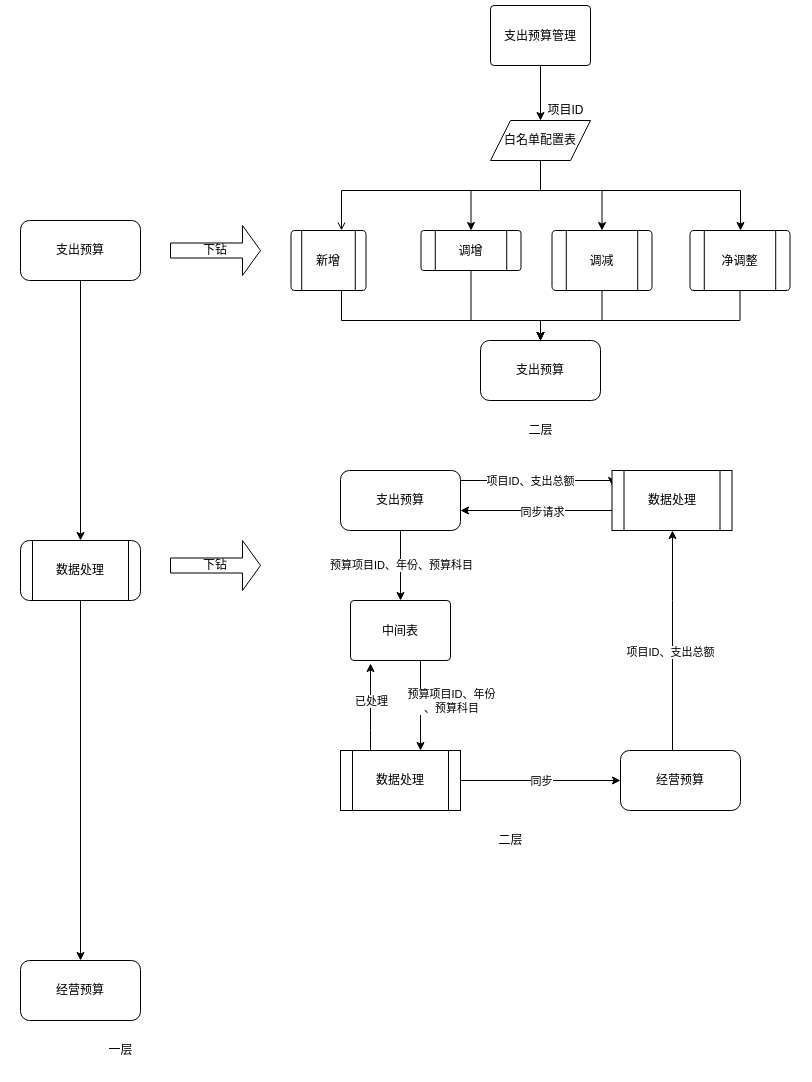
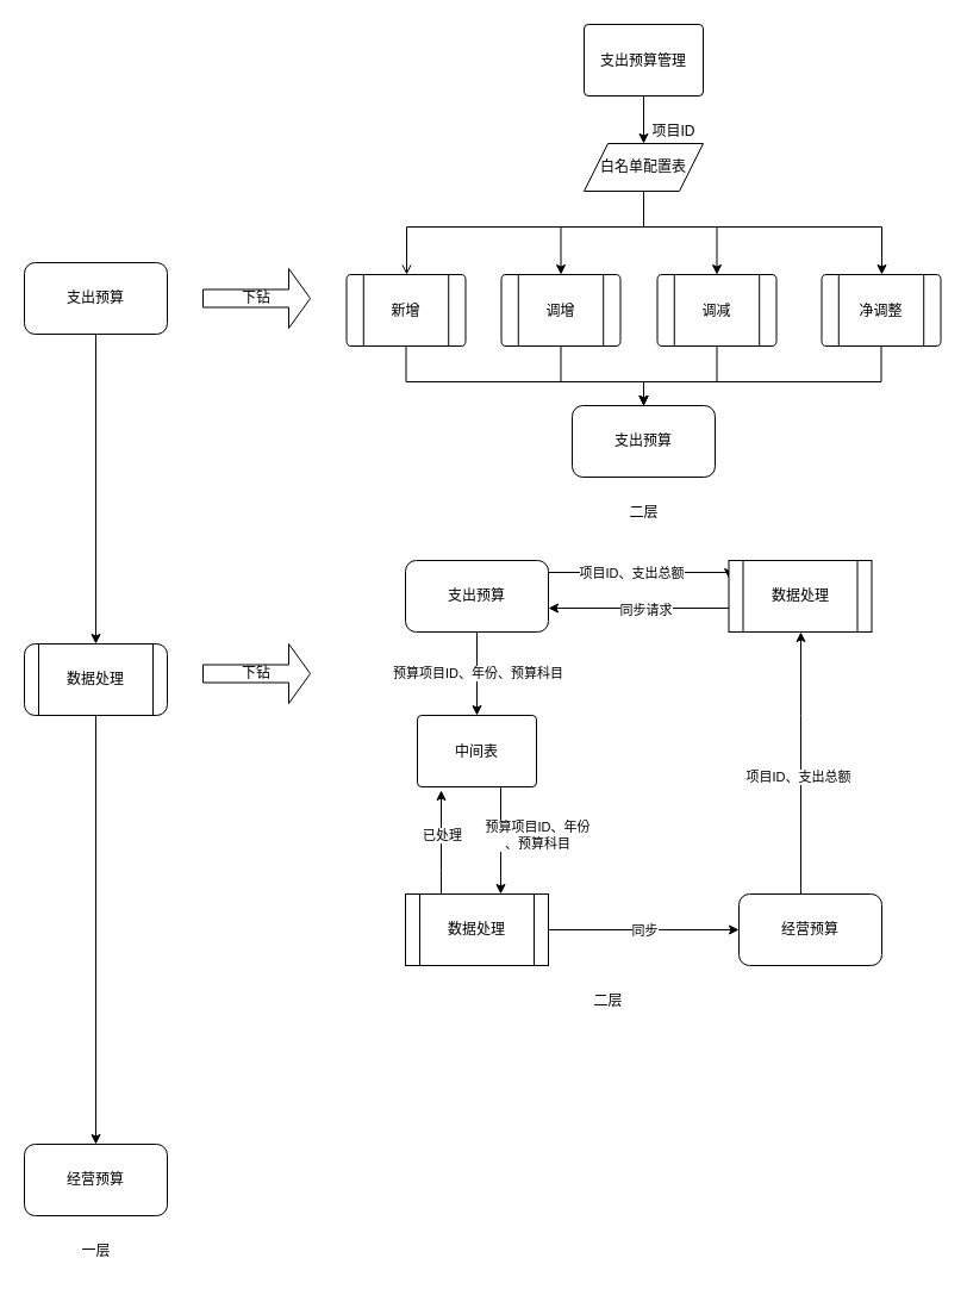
  <mxCell id="0" />
  <mxCell id="1" parent="0" />
  <mxCell id="2" value="" style="edgeStyle=orthogonalEdgeStyle;rounded=0;orthogonalLoop=1;jettySize=auto;html=1;" edge="1" parent="1" source="3" target="47"><mxGeometry relative="1" as="geometry" /></mxCell>
  <mxCell id="3" value="支出预算" style="rounded=1;whiteSpace=wrap;html=1;" vertex="1" parent="1"><mxGeometry x="20" y="220" width="120" height="60" as="geometry" /></mxCell>
  <mxCell id="4" value="经营预算" style="rounded=1;whiteSpace=wrap;html=1;" vertex="1" parent="1"><mxGeometry x="20" y="960" width="120" height="60" as="geometry" /></mxCell>
- <mxCell id="5" value="一层" style="text;html=1;align=center;verticalAlign=middle;resizable=0;points=[];autosize=1;" vertex="1" parent="1"><mxGeometry x="100" y="1040" width="40" height="20" as="geometry" /></mxCell>
+ <mxCell id="5" value="一层" style="text;html=1;align=center;verticalAlign=middle;resizable=0;points=[];autosize=1;" vertex="1" parent="1"><mxGeometry x="60" y="1040" width="40" height="20" as="geometry" /></mxCell>
  <mxCell id="6" value="" style="edgeStyle=orthogonalEdgeStyle;rounded=0;orthogonalLoop=1;jettySize=auto;html=1;" edge="1" parent="1" source="7" target="22"><mxGeometry relative="1" as="geometry"><Array as="points"><mxPoint x="540" y="120" /><mxPoint x="540" y="120" /></Array></mxGeometry></mxCell>
- <mxCell id="7" value="支出预算管理" style="shape=mxgraph.flowchart.process;" vertex="1" parent="1"><mxGeometry x="490" y="5" width="100" height="60" as="geometry" /></mxCell>
+ <mxCell id="7" value="支出预算管理" style="shape=mxgraph.flowchart.process;" vertex="1" parent="1"><mxGeometry x="490" y="20" width="100" height="60" as="geometry" /></mxCell>
  <mxCell id="8" style="edgeStyle=orthogonalEdgeStyle;rounded=0;orthogonalLoop=1;jettySize=auto;html=1;" edge="1" parent="1" source="9" target="17"><mxGeometry relative="1" as="geometry"><Array as="points"><mxPoint x="471" y="320" /><mxPoint x="540" y="320" /></Array></mxGeometry></mxCell>
- <mxCell id="9" value="调增" style="shape=mxgraph.flowchart.predefined_process;" vertex="1" parent="1"><mxGeometry x="420.5" y="230" width="100" height="40" as="geometry" /></mxCell>
+ <mxCell id="9" value="调增" style="shape=mxgraph.flowchart.predefined_process;" vertex="1" parent="1"><mxGeometry x="420.5" y="230" width="100" height="60" as="geometry" /></mxCell>
  <mxCell id="10" style="edgeStyle=orthogonalEdgeStyle;rounded=0;orthogonalLoop=1;jettySize=auto;html=1;" edge="1" parent="1" source="11" target="17"><mxGeometry relative="1" as="geometry"><Array as="points"><mxPoint x="602" y="320" /><mxPoint x="540" y="320" /></Array></mxGeometry></mxCell>
  <mxCell id="11" value="调减" style="shape=mxgraph.flowchart.predefined_process;" vertex="1" parent="1"><mxGeometry x="551.5" y="230" width="100" height="60" as="geometry" /></mxCell>
  <mxCell id="12" style="edgeStyle=orthogonalEdgeStyle;rounded=0;orthogonalLoop=1;jettySize=auto;html=1;" edge="1" parent="1" source="13" target="17"><mxGeometry relative="1" as="geometry"><Array as="points"><mxPoint x="740" y="320" /><mxPoint x="540" y="320" /></Array></mxGeometry></mxCell>
  <mxCell id="13" value="净调整" style="shape=mxgraph.flowchart.predefined_process;" vertex="1" parent="1"><mxGeometry x="689.5" y="230" width="100" height="60" as="geometry" /></mxCell>
  <mxCell id="14" style="edgeStyle=orthogonalEdgeStyle;rounded=0;orthogonalLoop=1;jettySize=auto;html=1;" edge="1" parent="1" source="15" target="17"><mxGeometry relative="1" as="geometry"><Array as="points"><mxPoint x="341" y="320" /><mxPoint x="540" y="320" /></Array></mxGeometry></mxCell>
- <mxCell id="15" value="新增" style="shape=mxgraph.flowchart.predefined_process;" vertex="1" parent="1"><mxGeometry x="290.5" y="230" width="75" height="60" as="geometry" /></mxCell>
+ <mxCell id="15" value="新增" style="shape=mxgraph.flowchart.predefined_process;" vertex="1" parent="1"><mxGeometry x="290.5" y="230" width="100" height="60" as="geometry" /></mxCell>
  <mxCell id="16" value="下钻" style="shape=singleArrow;whiteSpace=wrap;html=1;" vertex="1" parent="1"><mxGeometry x="170" y="225" width="90" height="50" as="geometry" /></mxCell>
  <mxCell id="17" value="支出预算" style="rounded=1;whiteSpace=wrap;html=1;" vertex="1" parent="1"><mxGeometry x="480" y="340" width="120" height="60" as="geometry" /></mxCell>
  <mxCell id="18" style="edgeStyle=orthogonalEdgeStyle;rounded=0;orthogonalLoop=1;jettySize=auto;html=1;" edge="1" parent="1" source="22" target="13"><mxGeometry relative="1" as="geometry"><Array as="points"><mxPoint x="540" y="190" /><mxPoint x="740" y="190" /></Array></mxGeometry></mxCell>
  <mxCell id="19" style="edgeStyle=orthogonalEdgeStyle;rounded=0;orthogonalLoop=1;jettySize=auto;html=1;entryX=0.5;entryY=0;entryDx=0;entryDy=0;entryPerimeter=0;" edge="1" parent="1" source="22" target="11"><mxGeometry relative="1" as="geometry"><Array as="points"><mxPoint x="540" y="190" /><mxPoint x="602" y="190" /></Array></mxGeometry></mxCell>
  <mxCell id="20" style="edgeStyle=orthogonalEdgeStyle;rounded=0;orthogonalLoop=1;jettySize=auto;html=1;entryX=0.5;entryY=0;entryDx=0;entryDy=0;entryPerimeter=0;" edge="1" parent="1" source="22" target="9"><mxGeometry relative="1" as="geometry"><Array as="points"><mxPoint x="540" y="190" /><mxPoint x="471" y="190" /></Array></mxGeometry></mxCell>
  <mxCell id="21" style="edgeStyle=orthogonalEdgeStyle;rounded=0;orthogonalLoop=1;jettySize=auto;html=1;endArrow=open;" edge="1" parent="1" source="22" target="15"><mxGeometry relative="1" as="geometry"><Array as="points"><mxPoint x="540" y="190" /><mxPoint x="341" y="190" /></Array></mxGeometry></mxCell>
  <mxCell id="22" value="白名单配置表" style="shape=parallelogram;perimeter=parallelogramPerimeter;whiteSpace=wrap;html=1;fixedSize=1;" vertex="1" parent="1"><mxGeometry x="490" y="120" width="100" height="40" as="geometry" /></mxCell>
  <mxCell id="23" value="项目ID" style="text;html=1;align=center;verticalAlign=middle;resizable=0;points=[];autosize=1;" vertex="1" parent="1"><mxGeometry x="540" y="100" width="50" height="20" as="geometry" /></mxCell>
  <mxCell id="24" value="二层" style="text;html=1;align=center;verticalAlign=middle;resizable=0;points=[];autosize=1;" vertex="1" parent="1"><mxGeometry x="520" y="420" width="40" height="20" as="geometry" /></mxCell>
  <mxCell id="25" value="下钻" style="shape=singleArrow;whiteSpace=wrap;html=1;" vertex="1" parent="1"><mxGeometry x="170" y="540" width="90" height="50" as="geometry" /></mxCell>
  <mxCell id="26" value="" style="edgeStyle=orthogonalEdgeStyle;rounded=0;orthogonalLoop=1;jettySize=auto;html=1;entryX=0;entryY=0.25;entryDx=0;entryDy=0;" edge="1" parent="1" source="30" target="39"><mxGeometry relative="1" as="geometry"><mxPoint x="610" y="480" as="targetPoint" /><Array as="points"><mxPoint x="612" y="480" /></Array></mxGeometry></mxCell>
  <mxCell id="27" value="项目ID、支出总额" style="edgeLabel;html=1;align=center;verticalAlign=middle;resizable=0;points=[];" vertex="1" connectable="0" parent="26"><mxGeometry x="-0.25" y="-4" relative="1" as="geometry"><mxPoint x="10" y="-4" as="offset" /></mxGeometry></mxCell>
  <mxCell id="28" value="" style="edgeStyle=orthogonalEdgeStyle;rounded=0;orthogonalLoop=1;jettySize=auto;html=1;" edge="1" parent="1" source="30" target="33"><mxGeometry relative="1" as="geometry" /></mxCell>
  <mxCell id="29" value="预算项目ID、年份、预算科目" style="edgeLabel;html=1;align=center;verticalAlign=middle;resizable=0;points=[];" vertex="1" connectable="0" parent="28"><mxGeometry x="0.3" y="2" relative="1" as="geometry"><mxPoint x="-2" y="-12" as="offset" /></mxGeometry></mxCell>
  <mxCell id="30" value="支出预算" style="rounded=1;whiteSpace=wrap;html=1;" vertex="1" parent="1"><mxGeometry x="340" y="470" width="120" height="60" as="geometry" /></mxCell>
  <mxCell id="31" value="" style="edgeStyle=orthogonalEdgeStyle;rounded=0;orthogonalLoop=1;jettySize=auto;html=1;" edge="1" parent="1" source="33" target="44"><mxGeometry relative="1" as="geometry"><Array as="points"><mxPoint x="420" y="700" /><mxPoint x="420" y="700" /></Array></mxGeometry></mxCell>
  <mxCell id="32" value="预算项目ID、年份&lt;br&gt;、预算科目" style="edgeLabel;html=1;align=center;verticalAlign=middle;resizable=0;points=[];" vertex="1" connectable="0" parent="31"><mxGeometry x="0.222" y="1" relative="1" as="geometry"><mxPoint x="29" y="-15" as="offset" /></mxGeometry></mxCell>
  <mxCell id="33" value="中间表" style="shape=mxgraph.flowchart.process;" vertex="1" parent="1"><mxGeometry x="350" y="600" width="100" height="60" as="geometry" /></mxCell>
  <mxCell id="34" value="" style="edgeStyle=orthogonalEdgeStyle;rounded=0;orthogonalLoop=1;jettySize=auto;html=1;" edge="1" parent="1" source="36" target="39"><mxGeometry relative="1" as="geometry"><Array as="points"><mxPoint x="672" y="600" /><mxPoint x="672" y="600" /></Array></mxGeometry></mxCell>
  <mxCell id="35" value="项目ID、支出总额" style="edgeLabel;html=1;align=center;verticalAlign=middle;resizable=0;points=[];" vertex="1" connectable="0" parent="34"><mxGeometry x="-0.217" y="3" relative="1" as="geometry"><mxPoint y="-13" as="offset" /></mxGeometry></mxCell>
  <mxCell id="36" value="经营预算" style="whiteSpace=wrap;html=1;rounded=1;" vertex="1" parent="1"><mxGeometry x="620" y="750" width="120" height="60" as="geometry" /></mxCell>
  <mxCell id="37" style="edgeStyle=orthogonalEdgeStyle;rounded=0;orthogonalLoop=1;jettySize=auto;html=1;" edge="1" parent="1" source="39" target="30"><mxGeometry relative="1" as="geometry"><Array as="points"><mxPoint x="530" y="510" /><mxPoint x="530" y="510" /></Array></mxGeometry></mxCell>
  <mxCell id="38" value="同步请求" style="edgeLabel;html=1;align=center;verticalAlign=middle;resizable=0;points=[];" vertex="1" connectable="0" parent="37"><mxGeometry x="-0.241" y="1" relative="1" as="geometry"><mxPoint x="-13.5" as="offset" /></mxGeometry></mxCell>
  <mxCell id="39" value="数据处理" style="shape=process;whiteSpace=wrap;html=1;backgroundOutline=1;" vertex="1" parent="1"><mxGeometry x="611.5" y="470" width="120" height="60" as="geometry" /></mxCell>
  <mxCell id="40" style="edgeStyle=orthogonalEdgeStyle;rounded=0;orthogonalLoop=1;jettySize=auto;html=1;entryX=0;entryY=0.5;entryDx=0;entryDy=0;" edge="1" parent="1" source="44" target="36"><mxGeometry relative="1" as="geometry" /></mxCell>
  <mxCell id="41" value="同步" style="edgeLabel;html=1;align=center;verticalAlign=middle;resizable=0;points=[];" vertex="1" connectable="0" parent="40"><mxGeometry x="0.275" y="-4" relative="1" as="geometry"><mxPoint x="-22" y="-4" as="offset" /></mxGeometry></mxCell>
  <mxCell id="42" style="edgeStyle=orthogonalEdgeStyle;rounded=0;orthogonalLoop=1;jettySize=auto;html=1;entryX=0.2;entryY=1.05;entryDx=0;entryDy=0;entryPerimeter=0;" edge="1" parent="1" source="44" target="33"><mxGeometry relative="1" as="geometry"><Array as="points"><mxPoint x="370" y="730" /><mxPoint x="370" y="730" /></Array></mxGeometry></mxCell>
  <mxCell id="43" value="已处理" style="edgeLabel;html=1;align=center;verticalAlign=middle;resizable=0;points=[];" vertex="1" connectable="0" parent="42"><mxGeometry x="-0.264" relative="1" as="geometry"><mxPoint y="-18" as="offset" /></mxGeometry></mxCell>
  <mxCell id="44" value="数据处理" style="shape=process;whiteSpace=wrap;html=1;backgroundOutline=1;" vertex="1" parent="1"><mxGeometry x="340" y="750" width="120" height="60" as="geometry" /></mxCell>
  <mxCell id="45" value="二层" style="text;html=1;align=center;verticalAlign=middle;resizable=0;points=[];autosize=1;" vertex="1" parent="1"><mxGeometry x="490" y="830" width="40" height="20" as="geometry" /></mxCell>
  <mxCell id="46" style="edgeStyle=orthogonalEdgeStyle;rounded=0;orthogonalLoop=1;jettySize=auto;html=1;" edge="1" parent="1" source="47" target="4"><mxGeometry relative="1" as="geometry" /></mxCell>
  <mxCell id="47" value="数据处理" style="shape=process;whiteSpace=wrap;html=1;backgroundOutline=1;rounded=1;" vertex="1" parent="1"><mxGeometry x="20" y="540" width="120" height="60" as="geometry" /></mxCell>
